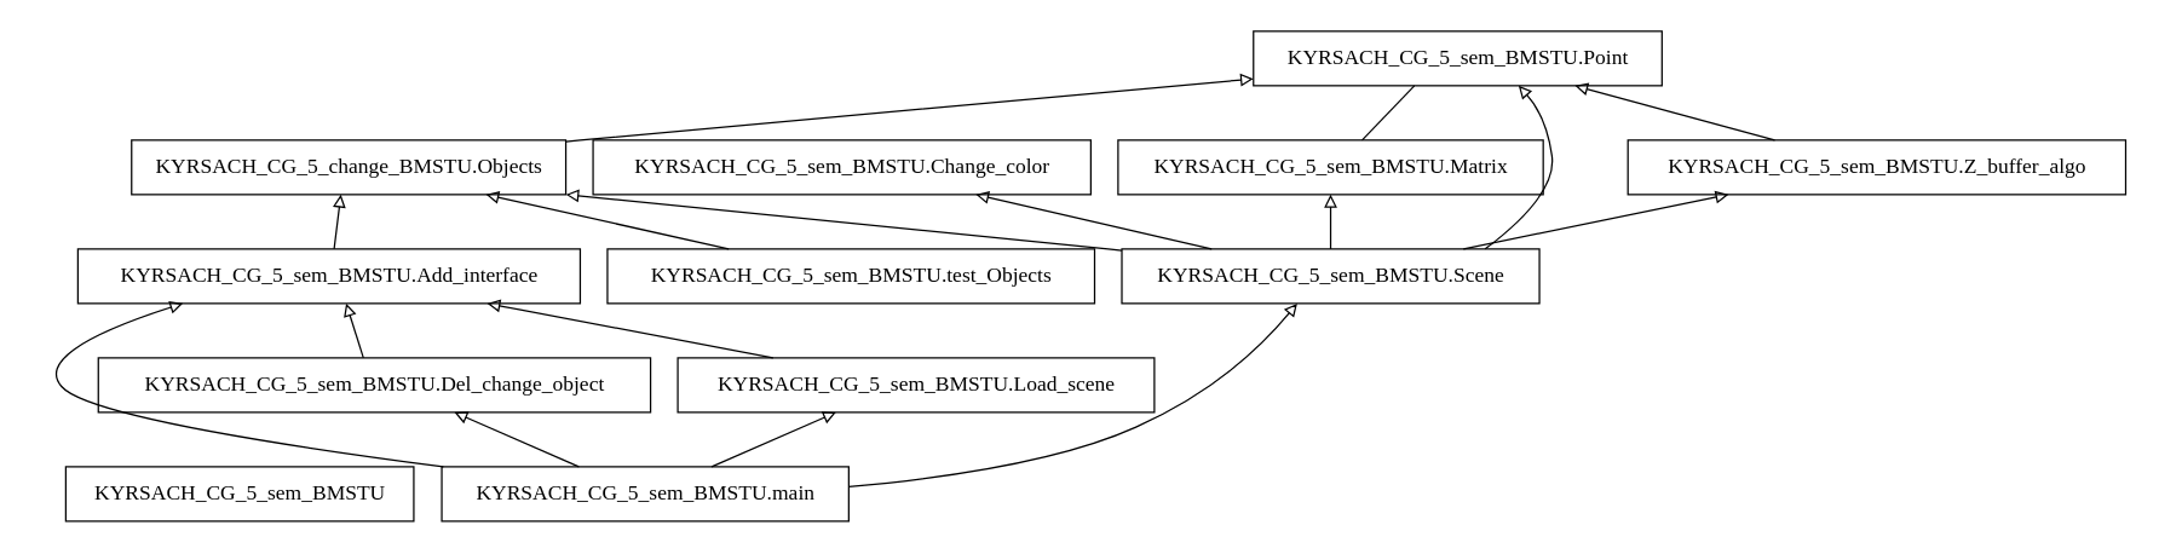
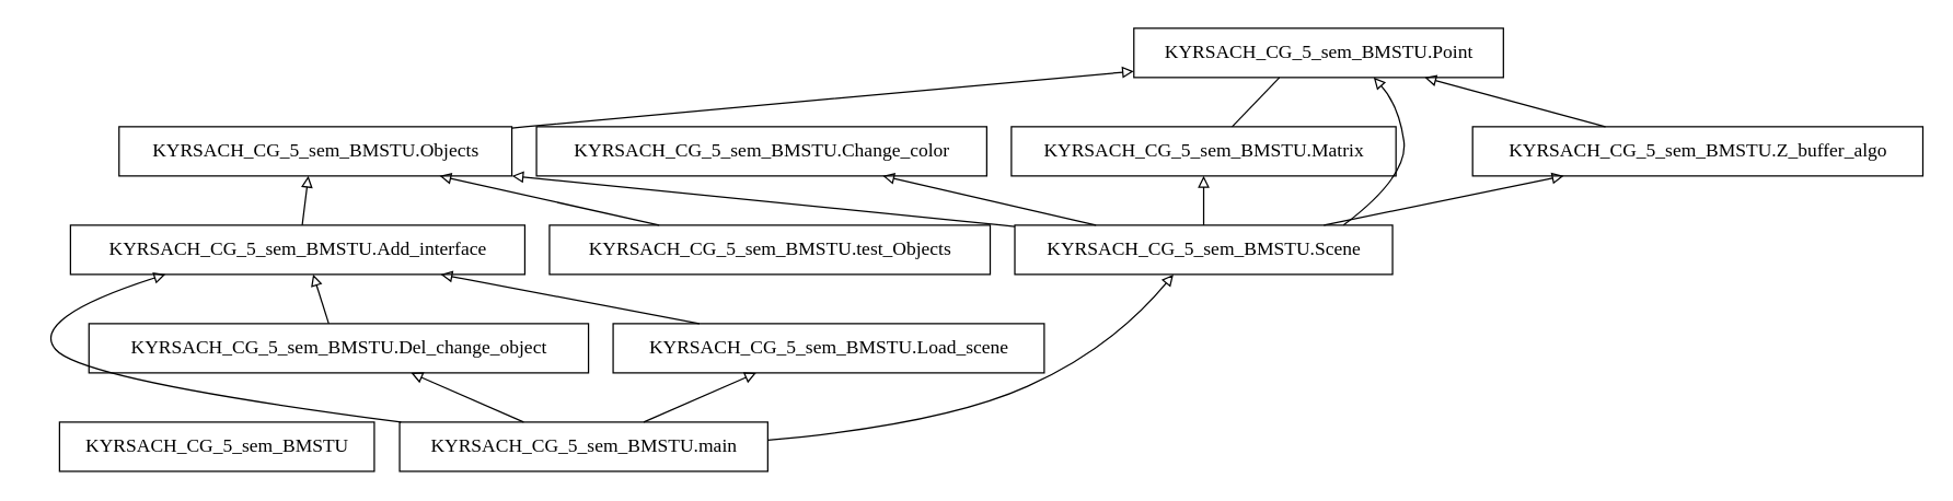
  <mxCell id="0" />
  <mxCell id="1" parent="0" />
  <mxCell id="2" value="&lt;font style='font-size: 14.0px;' face='Times,serif' color='#000000'&gt;KYRSACH_CG_5_sem_BMSTU&lt;/font&gt;" style="verticalAlign=middle;html=1;rounded=0;labelBackgroundColor=none;strokeColor=black;fillColor=none;strokeWidth=1;dashed=0;" parent="1" vertex="1"><mxGeometry x="43" y="308" width="230" height="36" as="geometry" /></mxCell>
  <mxCell id="3" value="&lt;font style='font-size: 14.0px;' face='Times,serif' color='#000000'&gt;KYRSACH_CG_5_sem_BMSTU.Add_interface&lt;/font&gt;" style="verticalAlign=middle;html=1;rounded=0;labelBackgroundColor=none;strokeColor=black;fillColor=none;strokeWidth=1;dashed=0;" parent="1" vertex="1"><mxGeometry x="51" y="164" width="332" height="36" as="geometry" /></mxCell>
- <mxCell id="4" value="&lt;font style='font-size: 14.0px;' face='Times,serif' color='#000000'&gt;KYRSACH_CG_5_change_BMSTU.Objects&lt;/font&gt;" style="verticalAlign=middle;html=1;rounded=0;labelBackgroundColor=none;strokeColor=black;fillColor=none;strokeWidth=1;dashed=0;" parent="1" vertex="1"><mxGeometry x="86.5" y="92" width="287" height="36" as="geometry" /></mxCell>
+ <mxCell id="4" value="&lt;font style='font-size: 14.0px;' face='Times,serif' color='#000000'&gt;KYRSACH_CG_5_sem_BMSTU.Objects&lt;/font&gt;" style="verticalAlign=middle;html=1;rounded=0;labelBackgroundColor=none;strokeColor=black;fillColor=none;strokeWidth=1;dashed=0;" parent="1" vertex="1"><mxGeometry x="86.5" y="92" width="287" height="36" as="geometry" /></mxCell>
  <mxCell id="5" value="&lt;font style='font-size: 14.0px;' face='Times,serif' color='#000000'&gt;KYRSACH_CG_5_sem_BMSTU.Point&lt;/font&gt;" style="verticalAlign=middle;html=1;rounded=0;labelBackgroundColor=none;strokeColor=black;fillColor=none;strokeWidth=1;dashed=0;" parent="1" vertex="1"><mxGeometry x="828" y="20" width="270" height="36" as="geometry" /></mxCell>
  <mxCell id="6" value="&lt;font style='font-size: 14.0px;' face='Times,serif' color='#000000'&gt;KYRSACH_CG_5_sem_BMSTU.Change_color&lt;/font&gt;" style="verticalAlign=middle;html=1;rounded=0;labelBackgroundColor=none;strokeColor=black;fillColor=none;strokeWidth=1;dashed=0;" parent="1" vertex="1"><mxGeometry x="391.5" y="92" width="329" height="36" as="geometry" /></mxCell>
  <mxCell id="7" value="&lt;font style='font-size: 14.0px;' face='Times,serif' color='#000000'&gt;KYRSACH_CG_5_sem_BMSTU.Del_change_object&lt;/font&gt;" style="verticalAlign=middle;html=1;rounded=0;labelBackgroundColor=none;strokeColor=black;fillColor=none;strokeWidth=1;dashed=0;" parent="1" vertex="1"><mxGeometry x="64.5" y="236" width="365" height="36" as="geometry" /></mxCell>
  <mxCell id="8" value="&lt;font style='font-size: 14.0px;' face='Times,serif' color='#000000'&gt;KYRSACH_CG_5_sem_BMSTU.Load_scene&lt;/font&gt;" style="verticalAlign=middle;html=1;rounded=0;labelBackgroundColor=none;strokeColor=black;fillColor=none;strokeWidth=1;dashed=0;" parent="1" vertex="1"><mxGeometry x="447.5" y="236" width="315" height="36" as="geometry" /></mxCell>
  <mxCell id="9" value="&lt;font style='font-size: 14.0px;' face='Times,serif' color='#000000'&gt;KYRSACH_CG_5_sem_BMSTU.Matrix&lt;/font&gt;" style="verticalAlign=middle;html=1;rounded=0;labelBackgroundColor=none;strokeColor=black;fillColor=none;strokeWidth=1;dashed=0;" parent="1" vertex="1"><mxGeometry x="738.5" y="92" width="281" height="36" as="geometry" /></mxCell>
  <mxCell id="10" value="&lt;font style='font-size: 14.0px;' face='Times,serif' color='#000000'&gt;KYRSACH_CG_5_sem_BMSTU.Scene&lt;/font&gt;" style="verticalAlign=middle;html=1;rounded=0;labelBackgroundColor=none;strokeColor=black;fillColor=none;strokeWidth=1;dashed=0;" parent="1" vertex="1"><mxGeometry x="741" y="164" width="276" height="36" as="geometry" /></mxCell>
  <mxCell id="11" value="&lt;font style='font-size: 14.0px;' face='Times,serif' color='#000000'&gt;KYRSACH_CG_5_sem_BMSTU.Z_buffer_algo&lt;/font&gt;" style="verticalAlign=middle;html=1;rounded=0;labelBackgroundColor=none;strokeColor=black;fillColor=none;strokeWidth=1;dashed=0;" parent="1" vertex="1"><mxGeometry x="1075.5" y="92" width="329" height="36" as="geometry" /></mxCell>
  <mxCell id="12" value="&lt;font style='font-size: 14.0px;' face='Times,serif' color='#000000'&gt;KYRSACH_CG_5_sem_BMSTU.main&lt;/font&gt;" style="verticalAlign=middle;html=1;rounded=0;labelBackgroundColor=none;strokeColor=black;fillColor=none;strokeWidth=1;dashed=0;" parent="1" vertex="1"><mxGeometry x="291.5" y="308" width="269" height="36" as="geometry" /></mxCell>
  <mxCell id="13" value="&lt;font style='font-size: 14.0px;' face='Times,serif' color='#000000'&gt;KYRSACH_CG_5_sem_BMSTU.test_Objects&lt;/font&gt;" style="verticalAlign=middle;html=1;rounded=0;labelBackgroundColor=none;strokeColor=black;fillColor=none;strokeWidth=1;dashed=0;" parent="1" vertex="1"><mxGeometry x="401" y="164" width="322" height="36" as="geometry" /></mxCell>
  <mxCell id="14" style="html=1;endArrow=block;dashed=0;endFill=0;startArrow=none;startFill=0;fillColor=black;strokeColor=black;strokeWidth=1;rounded=0;exitX=0.51;exitY=0.0;entryX=0.482;entryY=1.0;" parent="1" source="3" target="4" edge="1"><mxGeometry relative="1" as="geometry"><mxPoint x="220.21" y="163.7" as="sourcePoint" /><mxPoint x="224.96" y="138.11" as="targetPoint" /></mxGeometry></mxCell>
  <mxCell id="15" style="html=1;endArrow=block;dashed=0;endFill=0;startArrow=none;startFill=0;fillColor=black;strokeColor=black;strokeWidth=1;rounded=0;exitX=1.0;exitY=0.026;entryX=0.0;entryY=0.874;" parent="1" source="4" target="5" edge="1"><mxGeometry relative="1" as="geometry"><mxPoint x="373.73" y="92.95" as="sourcePoint" /><mxPoint x="817.74" y="51.48" as="targetPoint" /><Array as="points"><mxPoint x="383" y="92" /></Array></mxGeometry></mxCell>
  <mxCell id="16" style="html=1;endArrow=block;dashed=0;endFill=0;startArrow=none;startFill=0;fillColor=black;strokeColor=black;strokeWidth=1;rounded=0;exitX=0.48;exitY=0.0;entryX=0.534;entryY=1.0;" parent="1" source="7" target="3" edge="1"><mxGeometry relative="1" as="geometry"><mxPoint x="239.58" y="235.7" as="sourcePoint" /><mxPoint x="228.38" y="209.55" as="targetPoint" /></mxGeometry></mxCell>
  <mxCell id="17" style="html=1;endArrow=block;dashed=0;endFill=0;startArrow=none;startFill=0;fillColor=black;strokeColor=black;strokeWidth=1;rounded=0;exitX=0.2;exitY=0.0;entryX=0.815;entryY=1.0;" parent="1" source="8" target="3" edge="1"><mxGeometry relative="1" as="geometry"><mxPoint x="510.58" y="235.97" as="sourcePoint" /><mxPoint x="321.58" y="201.87" as="targetPoint" /></mxGeometry></mxCell>
  <mxCell id="18" style="html=1;endArrow=none;dashed=0;endFill=0;startArrow=none;startFill=0;fillColor=black;strokeColor=black;strokeWidth=1;rounded=0;exitX=0.574;exitY=0.0;entryX=0.394;entryY=1.0;" parent="1" source="9" target="5" edge="1"><mxGeometry relative="1" as="geometry"><mxPoint x="899.76" y="91.7" as="sourcePoint" /><mxPoint x="934.5" y="62.75" as="targetPoint" /></mxGeometry></mxCell>
  <mxCell id="19" style="html=1;endArrow=block;dashed=0;endFill=0;startArrow=none;startFill=0;fillColor=black;strokeColor=black;strokeWidth=1;rounded=0;exitX=0.0;exitY=0.027;entryX=1.0;entryY=1.0;" parent="1" source="10" target="4" edge="1"><mxGeometry relative="1" as="geometry"><mxPoint x="740.9" y="164.98" as="sourcePoint" /><mxPoint x="383.69" y="128.07" as="targetPoint" /><Array as="points"><mxPoint x="732" y="164" /></Array></mxGeometry></mxCell>
  <mxCell id="20" style="html=1;endArrow=block;dashed=0;endFill=0;startArrow=none;startFill=0;fillColor=black;strokeColor=black;strokeWidth=1;rounded=0;exitX=0.215;exitY=0.0;entryX=0.769;entryY=1.0;" parent="1" source="10" target="6" edge="1"><mxGeometry relative="1" as="geometry"><mxPoint x="800.4" y="163.97" as="sourcePoint" /><mxPoint x="644.58" y="130.2" as="targetPoint" /></mxGeometry></mxCell>
  <mxCell id="21" style="html=1;endArrow=block;dashed=0;endFill=0;startArrow=none;startFill=0;fillColor=black;strokeColor=black;strokeWidth=1;rounded=0;exitX=0.5;exitY=0.0;entryX=0.5;entryY=1.0;" parent="1" source="10" target="9" edge="1"><mxGeometry relative="1" as="geometry"><mxPoint x="879" y="163.7" as="sourcePoint" /><mxPoint x="879" y="138.11" as="targetPoint" /></mxGeometry></mxCell>
  <mxCell id="22" style="html=1;endArrow=block;dashed=0;endFill=0;startArrow=none;startFill=0;fillColor=black;strokeColor=black;strokeWidth=1;curved=1;exitX=0.87;exitY=0.0;entryX=0.649;entryY=1.0;" parent="1" source="10" target="5" edge="1"><mxGeometry relative="1" as="geometry"><mxPoint x="981.13" y="163.87" as="sourcePoint" /><mxPoint x="1003.34" y="62.14" as="targetPoint" /><Array as="points"><mxPoint x="1029" y="128" /><mxPoint x="1021.48" y="76.324" /></Array></mxGeometry></mxCell>
  <mxCell id="23" style="html=1;endArrow=block;dashed=0;endFill=0;startArrow=none;startFill=0;fillColor=black;strokeColor=black;strokeWidth=1;rounded=0;exitX=0.818;exitY=0.0;entryX=0.202;entryY=1.0;" parent="1" source="10" target="11" edge="1"><mxGeometry relative="1" as="geometry"><mxPoint x="966.85" y="163.97" as="sourcePoint" /><mxPoint x="1142.02" y="130" as="targetPoint" /></mxGeometry></mxCell>
  <mxCell id="24" style="html=1;endArrow=block;dashed=0;endFill=0;startArrow=none;startFill=0;fillColor=black;strokeColor=black;strokeWidth=1;rounded=0;exitX=0.295;exitY=0.0;entryX=0.787;entryY=1.0;" parent="1" source="11" target="5" edge="1"><mxGeometry relative="1" as="geometry"><mxPoint x="1172.59" y="91.97" as="sourcePoint" /><mxPoint x="1040.51" y="58.59" as="targetPoint" /></mxGeometry></mxCell>
  <mxCell id="25" style="html=1;endArrow=block;dashed=0;endFill=0;startArrow=none;startFill=0;fillColor=black;strokeColor=black;strokeWidth=1;curved=1;exitX=0.004;exitY=0.0;entryX=0.209;entryY=1.0;" parent="1" source="12" target="3" edge="1"><mxGeometry relative="1" as="geometry"><mxPoint x="292.51" y="307.97" as="sourcePoint" /><mxPoint x="120.47" y="202.83" as="targetPoint" /><Array as="points"><mxPoint x="59.85" y="277.596" /><mxPoint x="20.488" y="232.198" /></Array></mxGeometry></mxCell>
  <mxCell id="26" style="html=1;endArrow=block;dashed=0;endFill=0;startArrow=none;startFill=0;fillColor=black;strokeColor=black;strokeWidth=1;rounded=0;exitX=0.337;exitY=0.0;entryX=0.645;entryY=1.0;" parent="1" source="12" target="7" edge="1"><mxGeometry relative="1" as="geometry"><mxPoint x="382.21" y="307.88" as="sourcePoint" /><mxPoint x="300.04" y="275.74" as="targetPoint" /></mxGeometry></mxCell>
  <mxCell id="27" style="html=1;endArrow=block;dashed=0;endFill=0;startArrow=none;startFill=0;fillColor=black;strokeColor=black;strokeWidth=1;rounded=0;exitX=0.663;exitY=0.0;entryX=0.332;entryY=1.0;" parent="1" source="12" target="8" edge="1"><mxGeometry relative="1" as="geometry"><mxPoint x="469.79" y="307.88" as="sourcePoint" /><mxPoint x="551.96" y="275.74" as="targetPoint" /></mxGeometry></mxCell>
  <mxCell id="28" style="html=1;endArrow=block;dashed=0;endFill=0;startArrow=none;startFill=0;fillColor=black;strokeColor=black;strokeWidth=1;curved=1;exitX=1.0;exitY=0.367;entryX=0.42;entryY=1.0;" parent="1" source="12" target="10" edge="1"><mxGeometry relative="1" as="geometry"><mxPoint x="560.56" y="321.21" as="sourcePoint" /><mxPoint x="856.81" y="207.82" as="targetPoint" /><Array as="points"><mxPoint x="688.399" y="309.623" /><mxPoint x="812.232" y="253.889" /></Array></mxGeometry></mxCell>
  <mxCell id="29" style="html=1;endArrow=block;dashed=0;endFill=0;startArrow=none;startFill=0;fillColor=black;strokeColor=black;strokeWidth=1;rounded=0;exitX=0.249;exitY=0.0;entryX=0.816;entryY=1.0;" parent="1" source="13" target="4" edge="1"><mxGeometry relative="1" as="geometry"><mxPoint x="481.21" y="163.97" as="sourcePoint" /><mxPoint x="320.74" y="130.13" as="targetPoint" /></mxGeometry></mxCell>
